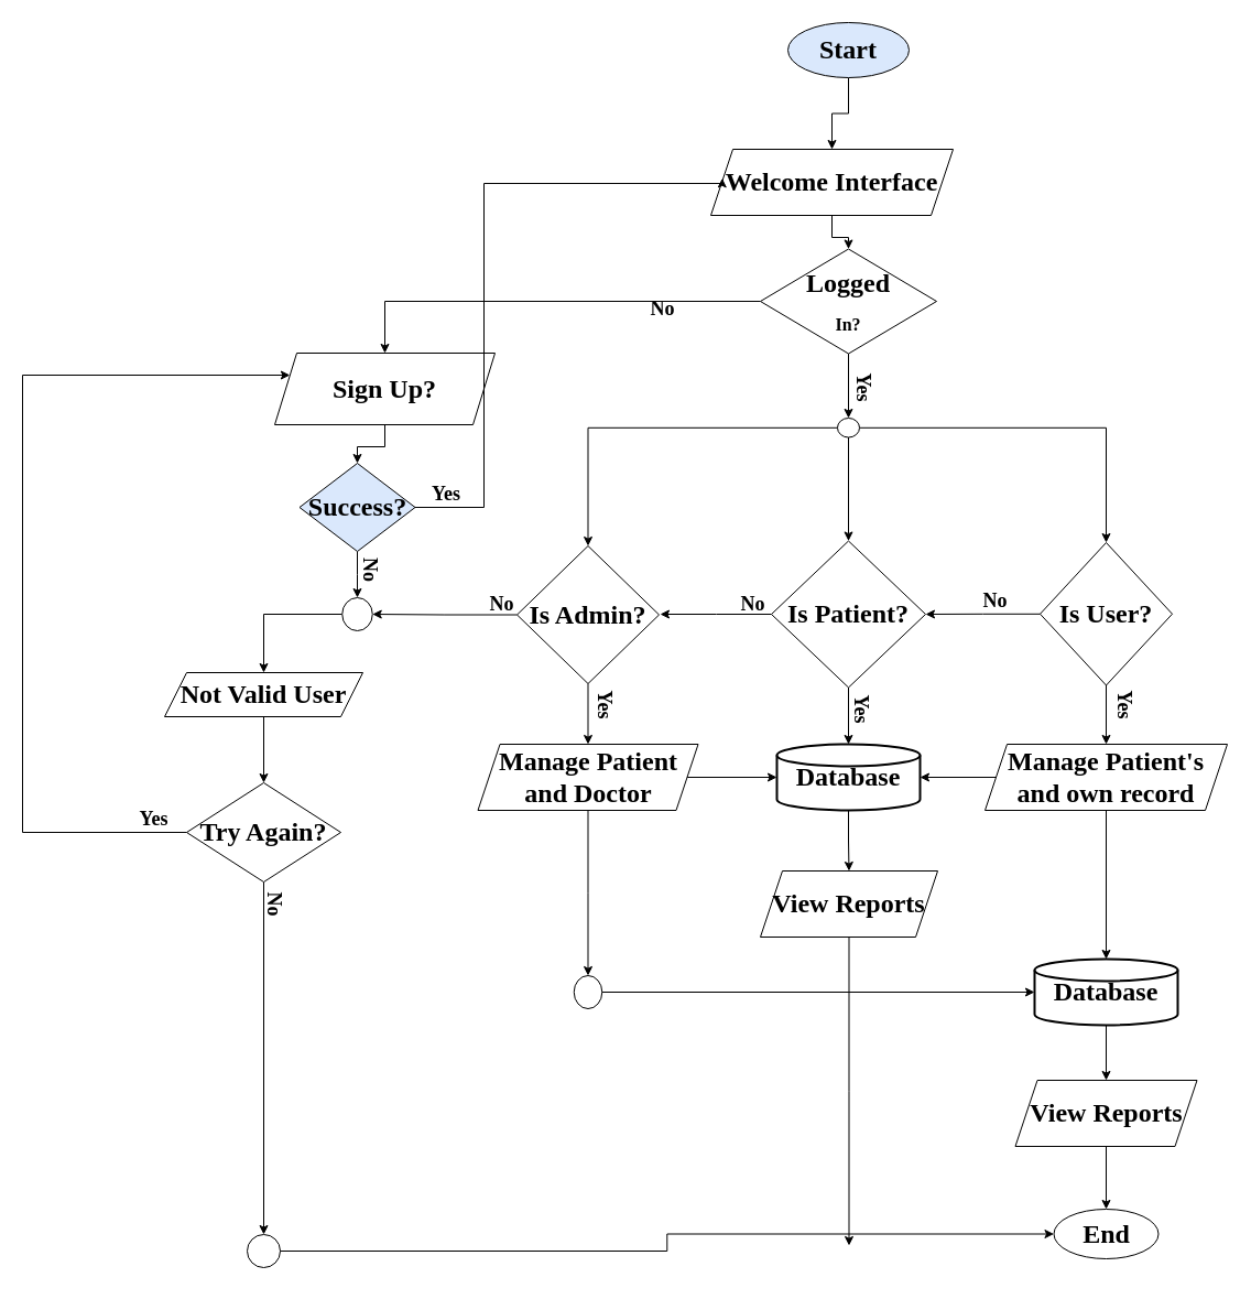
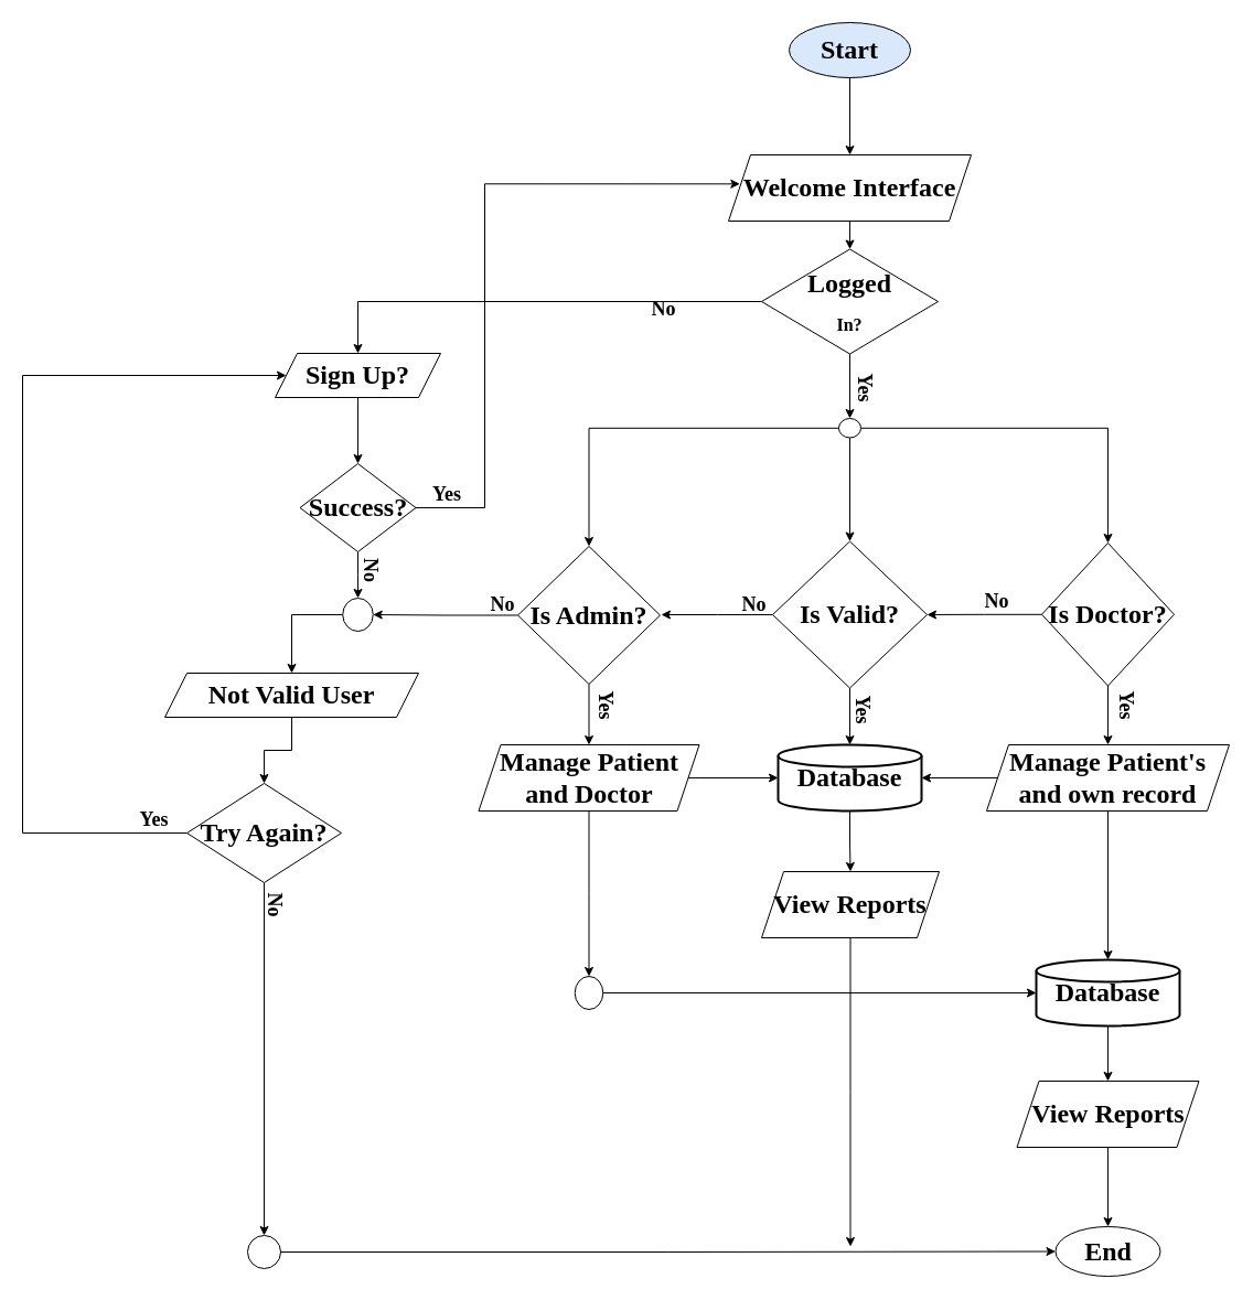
  <mxCell id="0" />
  <mxCell id="1" parent="0" />
  <mxCell id="2" style="edgeStyle=orthogonalEdgeStyle;rounded=0;orthogonalLoop=1;jettySize=auto;html=1;entryX=0.5;entryY=0;entryDx=0;entryDy=0;" edge="1" parent="1" source="3" target="5"><mxGeometry relative="1" as="geometry" /></mxCell>
  <mxCell id="3" value="&lt;h3&gt;&lt;font face=&quot;Times New Roman&quot; style=&quot;font-size: 24px;&quot;&gt;Start&lt;/font&gt;&lt;/h3&gt;" style="ellipse;whiteSpace=wrap;html=1;fillColor=#dae8fc;" vertex="1" parent="1"><mxGeometry x="715" y="20" width="110" height="50" as="geometry" /></mxCell>
  <mxCell id="4" value="" style="edgeStyle=orthogonalEdgeStyle;rounded=0;orthogonalLoop=1;jettySize=auto;html=1;" edge="1" parent="1" source="5" target="8"><mxGeometry relative="1" as="geometry" /></mxCell>
- <mxCell id="5" value="&lt;h3&gt;&lt;font face=&quot;Times New Roman&quot; style=&quot;font-size: 24px;&quot;&gt;Welcome Interface&lt;/font&gt;&lt;/h3&gt;" style="shape=parallelogram;perimeter=parallelogramPerimeter;whiteSpace=wrap;html=1;fixedSize=1;" vertex="1" parent="1"><mxGeometry x="645" y="135" width="220" height="60" as="geometry" /></mxCell>
+ <mxCell id="5" value="&lt;h3&gt;&lt;font face=&quot;Times New Roman&quot; style=&quot;font-size: 24px;&quot;&gt;Welcome Interface&lt;/font&gt;&lt;/h3&gt;" style="shape=parallelogram;perimeter=parallelogramPerimeter;whiteSpace=wrap;html=1;fixedSize=1;" vertex="1" parent="1"><mxGeometry x="660" y="140" width="220" height="60" as="geometry" /></mxCell>
  <mxCell id="6" style="edgeStyle=orthogonalEdgeStyle;rounded=0;orthogonalLoop=1;jettySize=auto;html=1;entryX=0.5;entryY=0;entryDx=0;entryDy=0;" edge="1" parent="1" source="8" target="10"><mxGeometry relative="1" as="geometry" /></mxCell>
  <mxCell id="7" value="" style="edgeStyle=orthogonalEdgeStyle;rounded=0;orthogonalLoop=1;jettySize=auto;html=1;" edge="1" parent="1" source="8" target="22"><mxGeometry relative="1" as="geometry" /></mxCell>
  <mxCell id="8" value="&lt;h3&gt;&lt;font face=&quot;Times New Roman&quot; style=&quot;font-size: 24px;&quot;&gt;Logged&lt;/font&gt;&lt;/h3&gt;&lt;h3&gt;&lt;font size=&quot;3&quot; face=&quot;Times New Roman&quot; style=&quot;&quot;&gt;In?&lt;/font&gt;&lt;/h3&gt;" style="rhombus;whiteSpace=wrap;html=1;" vertex="1" parent="1"><mxGeometry x="690" y="225.5" width="160" height="95" as="geometry" /></mxCell>
  <mxCell id="9" value="" style="edgeStyle=orthogonalEdgeStyle;rounded=0;orthogonalLoop=1;jettySize=auto;html=1;" edge="1" parent="1" source="10" target="12"><mxGeometry relative="1" as="geometry" /></mxCell>
- <mxCell id="10" value="&lt;h3&gt;&lt;font face=&quot;Times New Roman&quot; style=&quot;font-size: 24px;&quot;&gt;Sign Up?&lt;/font&gt;&lt;/h3&gt;" style="shape=parallelogram;perimeter=parallelogramPerimeter;whiteSpace=wrap;html=1;fixedSize=1;" vertex="1" parent="1"><mxGeometry x="249" y="320" width="200" height="65" as="geometry" /></mxCell>
+ <mxCell id="10" value="&lt;h3&gt;&lt;font face=&quot;Times New Roman&quot; style=&quot;font-size: 24px;&quot;&gt;Sign Up?&lt;/font&gt;&lt;/h3&gt;" style="shape=parallelogram;perimeter=parallelogramPerimeter;whiteSpace=wrap;html=1;fixedSize=1;" vertex="1" parent="1"><mxGeometry x="249" y="320" width="150" height="40" as="geometry" /></mxCell>
  <mxCell id="11" value="" style="edgeStyle=orthogonalEdgeStyle;rounded=0;orthogonalLoop=1;jettySize=auto;html=1;" edge="1" parent="1" source="12" target="16"><mxGeometry relative="1" as="geometry" /></mxCell>
- <mxCell id="12" value="&lt;h3&gt;&lt;font style=&quot;font-size: 24px;&quot; face=&quot;Times New Roman&quot;&gt;Success?&lt;/font&gt;&lt;/h3&gt;" style="rhombus;whiteSpace=wrap;html=1;fillColor=#dae8fc;" vertex="1" parent="1"><mxGeometry x="271.5" y="420" width="105" height="80" as="geometry" /></mxCell>
+ <mxCell id="12" value="&lt;h3&gt;&lt;font style=&quot;font-size: 24px;&quot; face=&quot;Times New Roman&quot;&gt;Success?&lt;/font&gt;&lt;/h3&gt;" style="rhombus;whiteSpace=wrap;html=1;" vertex="1" parent="1"><mxGeometry x="271.5" y="420" width="105" height="80" as="geometry" /></mxCell>
  <mxCell id="13" value="&lt;h3&gt;&lt;font style=&quot;font-size: 18px;&quot; face=&quot;Times New Roman&quot;&gt;No&lt;/font&gt;&lt;/h3&gt;" style="text;html=1;align=center;verticalAlign=middle;resizable=0;points=[];autosize=1;strokeColor=none;fillColor=none;" vertex="1" parent="1"><mxGeometry x="576" y="250" width="50" height="60" as="geometry" /></mxCell>
  <mxCell id="14" style="edgeStyle=orthogonalEdgeStyle;rounded=0;orthogonalLoop=1;jettySize=auto;html=1;exitX=1;exitY=0.5;exitDx=0;exitDy=0;entryX=0.047;entryY=0.439;entryDx=0;entryDy=0;entryPerimeter=0;" edge="1" parent="1" source="12" target="5"><mxGeometry relative="1" as="geometry"><mxPoint x="439" y="170" as="targetPoint" /><Array as="points"><mxPoint x="439" y="460" /><mxPoint x="439" y="166" /></Array></mxGeometry></mxCell>
  <mxCell id="15" style="edgeStyle=orthogonalEdgeStyle;rounded=0;orthogonalLoop=1;jettySize=auto;html=1;exitX=0;exitY=0.5;exitDx=0;exitDy=0;" edge="1" parent="1" source="16" target="37"><mxGeometry relative="1" as="geometry" /></mxCell>
  <mxCell id="16" value="" style="ellipse;whiteSpace=wrap;html=1;" vertex="1" parent="1"><mxGeometry x="310.25" y="542" width="27.5" height="30" as="geometry" /></mxCell>
  <mxCell id="17" value="&lt;h3&gt;&lt;font face=&quot;Times New Roman&quot; style=&quot;font-size: 18px;&quot;&gt;Yes&lt;/font&gt;&lt;/h3&gt;" style="text;html=1;strokeColor=none;fillColor=none;align=center;verticalAlign=middle;whiteSpace=wrap;rounded=0;" vertex="1" parent="1"><mxGeometry x="375" y="433" width="60" height="30" as="geometry" /></mxCell>
  <mxCell id="18" value="&lt;h3&gt;&lt;font face=&quot;Times New Roman&quot; style=&quot;font-size: 18px;&quot;&gt;No&lt;/font&gt;&lt;/h3&gt;" style="text;html=1;strokeColor=none;fillColor=none;align=center;verticalAlign=middle;whiteSpace=wrap;rounded=0;rotation=90;" vertex="1" parent="1"><mxGeometry x="306" y="502" width="60" height="30" as="geometry" /></mxCell>
  <mxCell id="19" value="" style="edgeStyle=orthogonalEdgeStyle;rounded=0;orthogonalLoop=1;jettySize=auto;html=1;" edge="1" parent="1" source="22" target="26"><mxGeometry relative="1" as="geometry" /></mxCell>
  <mxCell id="20" value="" style="edgeStyle=orthogonalEdgeStyle;rounded=0;orthogonalLoop=1;jettySize=auto;html=1;" edge="1" parent="1" source="22" target="30"><mxGeometry relative="1" as="geometry" /></mxCell>
  <mxCell id="21" value="" style="edgeStyle=orthogonalEdgeStyle;rounded=0;orthogonalLoop=1;jettySize=auto;html=1;" edge="1" parent="1" source="22" target="34"><mxGeometry relative="1" as="geometry" /></mxCell>
  <mxCell id="22" value="" style="ellipse;whiteSpace=wrap;html=1;" vertex="1" parent="1"><mxGeometry x="760" y="379" width="20" height="17.5" as="geometry" /></mxCell>
  <mxCell id="23" value="&lt;h3&gt;&lt;font face=&quot;Times New Roman&quot; style=&quot;font-size: 18px;&quot;&gt;Yes&lt;/font&gt;&lt;/h3&gt;" style="text;html=1;strokeColor=none;fillColor=none;align=center;verticalAlign=middle;whiteSpace=wrap;rounded=0;rotation=90;" vertex="1" parent="1"><mxGeometry x="754" y="336.5" width="60" height="30" as="geometry" /></mxCell>
  <mxCell id="24" style="edgeStyle=orthogonalEdgeStyle;rounded=0;orthogonalLoop=1;jettySize=auto;html=1;entryX=1;entryY=0.5;entryDx=0;entryDy=0;" edge="1" parent="1" source="26" target="16"><mxGeometry relative="1" as="geometry" /></mxCell>
  <mxCell id="25" value="" style="edgeStyle=orthogonalEdgeStyle;rounded=0;orthogonalLoop=1;jettySize=auto;html=1;" edge="1" parent="1" source="26" target="52"><mxGeometry relative="1" as="geometry" /></mxCell>
  <mxCell id="26" value="&lt;h3&gt;&lt;font face=&quot;Times New Roman&quot; style=&quot;font-size: 24px;&quot;&gt;Is Admin?&lt;/font&gt;&lt;/h3&gt;" style="rhombus;whiteSpace=wrap;html=1;" vertex="1" parent="1"><mxGeometry x="469" y="495" width="129" height="125" as="geometry" /></mxCell>
  <mxCell id="27" value="&lt;h3&gt;&lt;font style=&quot;font-size: 18px;&quot; face=&quot;Times New Roman&quot;&gt;No&lt;/font&gt;&lt;/h3&gt;" style="text;html=1;align=center;verticalAlign=middle;resizable=0;points=[];autosize=1;strokeColor=none;fillColor=none;" vertex="1" parent="1"><mxGeometry x="430" y="518" width="50" height="60" as="geometry" /></mxCell>
  <mxCell id="28" style="edgeStyle=orthogonalEdgeStyle;rounded=0;orthogonalLoop=1;jettySize=auto;html=1;" edge="1" parent="1" source="30"><mxGeometry relative="1" as="geometry"><mxPoint x="599" y="557" as="targetPoint" /></mxGeometry></mxCell>
  <mxCell id="29" value="" style="edgeStyle=orthogonalEdgeStyle;rounded=0;orthogonalLoop=1;jettySize=auto;html=1;" edge="1" parent="1" source="30" target="46"><mxGeometry relative="1" as="geometry" /></mxCell>
- <mxCell id="30" value="&lt;h3&gt;&lt;font face=&quot;Times New Roman&quot; style=&quot;font-size: 24px;&quot;&gt;Is Patient?&lt;/font&gt;&lt;/h3&gt;" style="rhombus;whiteSpace=wrap;html=1;" vertex="1" parent="1"><mxGeometry x="700" y="490.5" width="140" height="133" as="geometry" /></mxCell>
+ <mxCell id="30" value="&lt;h3&gt;&lt;font face=&quot;Times New Roman&quot; style=&quot;font-size: 24px;&quot;&gt;Is Valid?&lt;/font&gt;&lt;/h3&gt;" style="rhombus;whiteSpace=wrap;html=1;" vertex="1" parent="1"><mxGeometry x="700" y="490.5" width="140" height="133" as="geometry" /></mxCell>
  <mxCell id="31" value="&lt;h3&gt;&lt;font face=&quot;Times New Roman&quot; style=&quot;font-size: 18px;&quot;&gt;No&lt;/font&gt;&lt;/h3&gt;" style="text;html=1;align=center;verticalAlign=middle;resizable=0;points=[];autosize=1;strokeColor=none;fillColor=none;" vertex="1" parent="1"><mxGeometry x="658" y="518" width="50" height="60" as="geometry" /></mxCell>
  <mxCell id="32" style="edgeStyle=orthogonalEdgeStyle;rounded=0;orthogonalLoop=1;jettySize=auto;html=1;entryX=1;entryY=0.5;entryDx=0;entryDy=0;" edge="1" parent="1" source="34" target="30"><mxGeometry relative="1" as="geometry" /></mxCell>
  <mxCell id="33" value="" style="edgeStyle=orthogonalEdgeStyle;rounded=0;orthogonalLoop=1;jettySize=auto;html=1;" edge="1" parent="1" source="34" target="43"><mxGeometry relative="1" as="geometry" /></mxCell>
- <mxCell id="34" value="&lt;h3&gt;&lt;font face=&quot;Times New Roman&quot; style=&quot;font-size: 24px;&quot;&gt;Is User?&lt;/font&gt;&lt;/h3&gt;" style="rhombus;whiteSpace=wrap;html=1;" vertex="1" parent="1"><mxGeometry x="944" y="492" width="120" height="129.5" as="geometry" /></mxCell>
+ <mxCell id="34" value="&lt;h3&gt;&lt;font face=&quot;Times New Roman&quot; style=&quot;font-size: 24px;&quot;&gt;Is Doctor?&lt;/font&gt;&lt;/h3&gt;" style="rhombus;whiteSpace=wrap;html=1;" vertex="1" parent="1"><mxGeometry x="944" y="492" width="120" height="129.5" as="geometry" /></mxCell>
  <mxCell id="35" value="&lt;h3&gt;&lt;font face=&quot;Times New Roman&quot; style=&quot;font-size: 18px;&quot;&gt;No&lt;/font&gt;&lt;/h3&gt;" style="text;html=1;align=center;verticalAlign=middle;resizable=0;points=[];autosize=1;strokeColor=none;fillColor=none;" vertex="1" parent="1"><mxGeometry x="878" y="515" width="50" height="60" as="geometry" /></mxCell>
  <mxCell id="36" value="" style="edgeStyle=orthogonalEdgeStyle;rounded=0;orthogonalLoop=1;jettySize=auto;html=1;" edge="1" parent="1" source="37" target="40"><mxGeometry relative="1" as="geometry" /></mxCell>
- <mxCell id="37" value="&lt;h3&gt;&lt;font face=&quot;Times New Roman&quot; style=&quot;font-size: 24px;&quot;&gt;Not Valid User&lt;/font&gt;&lt;/h3&gt;" style="shape=parallelogram;perimeter=parallelogramPerimeter;whiteSpace=wrap;html=1;fixedSize=1;" vertex="1" parent="1"><mxGeometry x="149" y="610" width="180" height="40" as="geometry" /></mxCell>
+ <mxCell id="37" value="&lt;h3&gt;&lt;font face=&quot;Times New Roman&quot; style=&quot;font-size: 24px;&quot;&gt;Not Valid User&lt;/font&gt;&lt;/h3&gt;" style="shape=parallelogram;perimeter=parallelogramPerimeter;whiteSpace=wrap;html=1;fixedSize=1;" vertex="1" parent="1"><mxGeometry x="149" y="610" width="230" height="40" as="geometry" /></mxCell>
  <mxCell id="38" style="edgeStyle=orthogonalEdgeStyle;rounded=0;orthogonalLoop=1;jettySize=auto;html=1;" edge="1" parent="1" source="40" target="10"><mxGeometry relative="1" as="geometry"><mxPoint x="19" y="120" as="targetPoint" /><Array as="points"><mxPoint x="20" y="755" /><mxPoint x="20" y="340" /></Array></mxGeometry></mxCell>
  <mxCell id="39" value="" style="edgeStyle=orthogonalEdgeStyle;rounded=0;orthogonalLoop=1;jettySize=auto;html=1;" edge="1" parent="1" source="40" target="60"><mxGeometry relative="1" as="geometry" /></mxCell>
  <mxCell id="40" value="&lt;h3&gt;&lt;font face=&quot;Times New Roman&quot; style=&quot;font-size: 24px;&quot;&gt;Try Again?&lt;/font&gt;&lt;/h3&gt;" style="rhombus;whiteSpace=wrap;html=1;" vertex="1" parent="1"><mxGeometry x="169" y="710" width="140" height="90" as="geometry" /></mxCell>
  <mxCell id="41" value="&lt;h3&gt;&lt;font face=&quot;Times New Roman&quot; style=&quot;font-size: 18px;&quot;&gt;Yes&lt;/font&gt;&lt;/h3&gt;" style="text;html=1;align=center;verticalAlign=middle;resizable=0;points=[];autosize=1;strokeColor=none;fillColor=none;" vertex="1" parent="1"><mxGeometry x="114" y="713" width="50" height="60" as="geometry" /></mxCell>
  <mxCell id="42" value="" style="edgeStyle=orthogonalEdgeStyle;rounded=0;orthogonalLoop=1;jettySize=auto;html=1;" edge="1" parent="1" source="43" target="50"><mxGeometry relative="1" as="geometry" /></mxCell>
  <mxCell id="43" value="&lt;h3&gt;&lt;font face=&quot;Times New Roman&quot; style=&quot;font-size: 24px;&quot;&gt;Manage Patient's and own record&lt;/font&gt;&lt;/h3&gt;" style="shape=parallelogram;perimeter=parallelogramPerimeter;whiteSpace=wrap;html=1;fixedSize=1;" vertex="1" parent="1"><mxGeometry x="894" y="675" width="220" height="60" as="geometry" /></mxCell>
  <mxCell id="44" value="&lt;h3&gt;&lt;font face=&quot;Times New Roman&quot; style=&quot;font-size: 18px;&quot;&gt;Yes&lt;/font&gt;&lt;/h3&gt;" style="text;html=1;align=center;verticalAlign=middle;resizable=0;points=[];autosize=1;strokeColor=none;fillColor=none;rotation=90;" vertex="1" parent="1"><mxGeometry x="996" y="609" width="50" height="60" as="geometry" /></mxCell>
  <mxCell id="45" value="" style="edgeStyle=orthogonalEdgeStyle;rounded=0;orthogonalLoop=1;jettySize=auto;html=1;" edge="1" parent="1" source="52" target="46"><mxGeometry relative="1" as="geometry" /></mxCell>
  <mxCell id="46" value="&lt;h3&gt;&lt;font face=&quot;Times New Roman&quot; style=&quot;font-size: 24px;&quot;&gt;Database&lt;/font&gt;&lt;/h3&gt;" style="strokeWidth=2;html=1;shape=mxgraph.flowchart.database;whiteSpace=wrap;" vertex="1" parent="1"><mxGeometry x="705" y="675" width="130" height="60" as="geometry" /></mxCell>
  <mxCell id="47" style="edgeStyle=orthogonalEdgeStyle;rounded=0;orthogonalLoop=1;jettySize=auto;html=1;entryX=1;entryY=0.5;entryDx=0;entryDy=0;entryPerimeter=0;" edge="1" parent="1" source="43" target="46"><mxGeometry relative="1" as="geometry" /></mxCell>
  <mxCell id="48" value="&lt;h3&gt;&lt;font face=&quot;Times New Roman&quot; style=&quot;font-size: 18px;&quot;&gt;Yes&lt;/font&gt;&lt;/h3&gt;" style="text;html=1;align=center;verticalAlign=middle;resizable=0;points=[];autosize=1;strokeColor=none;fillColor=none;rotation=90;" vertex="1" parent="1"><mxGeometry x="757" y="613" width="50" height="60" as="geometry" /></mxCell>
  <mxCell id="49" value="" style="edgeStyle=orthogonalEdgeStyle;rounded=0;orthogonalLoop=1;jettySize=auto;html=1;" edge="1" parent="1" source="50" target="59"><mxGeometry relative="1" as="geometry" /></mxCell>
  <mxCell id="50" value="&lt;h3&gt;&lt;font face=&quot;Times New Roman&quot; style=&quot;font-size: 24px;&quot;&gt;Database&lt;/font&gt;&lt;/h3&gt;" style="strokeWidth=2;html=1;shape=mxgraph.flowchart.database;whiteSpace=wrap;" vertex="1" parent="1"><mxGeometry x="939" y="870" width="130" height="60" as="geometry" /></mxCell>
  <mxCell id="51" value="" style="edgeStyle=orthogonalEdgeStyle;rounded=0;orthogonalLoop=1;jettySize=auto;html=1;" edge="1" parent="1" source="52" target="54"><mxGeometry relative="1" as="geometry" /></mxCell>
  <mxCell id="52" value="&lt;h3&gt;&lt;font face=&quot;Times New Roman&quot; style=&quot;font-size: 24px;&quot;&gt;Manage Patient and Doctor&lt;/font&gt;&lt;/h3&gt;" style="shape=parallelogram;perimeter=parallelogramPerimeter;whiteSpace=wrap;html=1;fixedSize=1;" vertex="1" parent="1"><mxGeometry x="433.5" y="675" width="200" height="60" as="geometry" /></mxCell>
  <mxCell id="53" value="&lt;h3&gt;&lt;font face=&quot;Times New Roman&quot; style=&quot;font-size: 18px;&quot;&gt;Yes&lt;/font&gt;&lt;/h3&gt;" style="text;html=1;align=center;verticalAlign=middle;resizable=0;points=[];autosize=1;strokeColor=none;fillColor=none;rotation=90;" vertex="1" parent="1"><mxGeometry x="524" y="609" width="50" height="60" as="geometry" /></mxCell>
  <mxCell id="54" value="" style="ellipse;whiteSpace=wrap;html=1;" vertex="1" parent="1"><mxGeometry x="520.75" y="885" width="25.5" height="30" as="geometry" /></mxCell>
  <mxCell id="55" style="edgeStyle=orthogonalEdgeStyle;rounded=0;orthogonalLoop=1;jettySize=auto;html=1;entryX=0;entryY=0.5;entryDx=0;entryDy=0;entryPerimeter=0;" edge="1" parent="1" source="54" target="50"><mxGeometry relative="1" as="geometry" /></mxCell>
  <mxCell id="56" value="" style="edgeStyle=orthogonalEdgeStyle;rounded=0;orthogonalLoop=1;jettySize=auto;html=1;" edge="1" parent="1" source="46" target="58"><mxGeometry relative="1" as="geometry" /></mxCell>
  <mxCell id="57" style="edgeStyle=orthogonalEdgeStyle;rounded=0;orthogonalLoop=1;jettySize=auto;html=1;" edge="1" parent="1" source="58"><mxGeometry relative="1" as="geometry"><mxPoint x="770.5" y="1130" as="targetPoint" /></mxGeometry></mxCell>
  <mxCell id="58" value="&lt;h3&gt;&lt;font face=&quot;Times New Roman&quot; style=&quot;font-size: 24px;&quot;&gt;View Reports&lt;/font&gt;&lt;/h3&gt;" style="shape=parallelogram;perimeter=parallelogramPerimeter;whiteSpace=wrap;html=1;fixedSize=1;" vertex="1" parent="1"><mxGeometry x="690" y="790" width="161" height="60" as="geometry" /></mxCell>
  <mxCell id="59" value="&lt;h3&gt;&lt;font face=&quot;Times New Roman&quot; style=&quot;font-size: 24px;&quot;&gt;View Reports&lt;/font&gt;&lt;/h3&gt;" style="shape=parallelogram;perimeter=parallelogramPerimeter;whiteSpace=wrap;html=1;fixedSize=1;" vertex="1" parent="1"><mxGeometry x="921.5" y="980" width="165" height="60" as="geometry" /></mxCell>
  <mxCell id="60" value="" style="ellipse;whiteSpace=wrap;html=1;" vertex="1" parent="1"><mxGeometry x="224" y="1120" width="30" height="30" as="geometry" /></mxCell>
  <mxCell id="61" value="" style="edgeStyle=orthogonalEdgeStyle;rounded=0;orthogonalLoop=1;jettySize=auto;html=1;" edge="1" parent="1" source="59" target="62"><mxGeometry relative="1" as="geometry" /></mxCell>
- <mxCell id="62" value="&lt;h3&gt;&lt;font face=&quot;Times New Roman&quot; style=&quot;font-size: 24px;&quot;&gt;End&lt;/font&gt;&lt;/h3&gt;" style="ellipse;whiteSpace=wrap;html=1;" vertex="1" parent="1"><mxGeometry x="956.5" y="1097" width="95" height="45" as="geometry" /></mxCell>
+ <mxCell id="62" value="&lt;h3&gt;&lt;font face=&quot;Times New Roman&quot; style=&quot;font-size: 24px;&quot;&gt;End&lt;/font&gt;&lt;/h3&gt;" style="ellipse;whiteSpace=wrap;html=1;" vertex="1" parent="1"><mxGeometry x="956.5" y="1112" width="95" height="45" as="geometry" /></mxCell>
  <mxCell id="63" style="edgeStyle=orthogonalEdgeStyle;rounded=0;orthogonalLoop=1;jettySize=auto;html=1;entryX=0;entryY=0.5;entryDx=0;entryDy=0;" edge="1" parent="1" source="60" target="62"><mxGeometry relative="1" as="geometry" /></mxCell>
  <mxCell id="64" value="&lt;h3&gt;&lt;font face=&quot;Times New Roman&quot; style=&quot;font-size: 18px;&quot;&gt;No&lt;/font&gt;&lt;/h3&gt;" style="text;html=1;align=center;verticalAlign=middle;resizable=0;points=[];autosize=1;strokeColor=none;fillColor=none;rotation=90;" vertex="1" parent="1"><mxGeometry x="224" y="790" width="50" height="60" as="geometry" /></mxCell>
